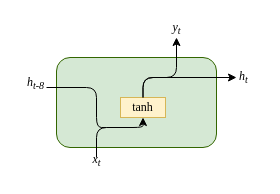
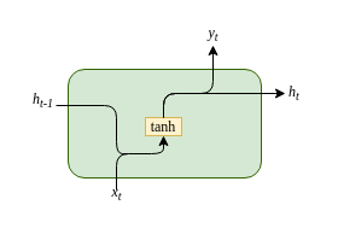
  <mxCell id="0" />
  <mxCell id="1" parent="0" />
  <mxCell id="2" value="" style="rounded=1;whiteSpace=wrap;html=1;fillColor=#d5e8d4;strokeColor=#336600;shadow=0;glass=0;comic=0;gradientColor=none;" vertex="1" parent="1"><mxGeometry x="56" y="57" width="160" height="90" as="geometry" /></mxCell>
- <mxCell id="3" value="tanh" style="rounded=0;whiteSpace=wrap;html=1;fillColor=#fff2cc;strokeColor=#d6b656;fontFamily=Georgia;verticalAlign=middle;align=center;labelPosition=center;verticalLabelPosition=middle;horizontal=1;" vertex="1" parent="1"><mxGeometry x="120" y="97" width="45" height="20" as="geometry" /></mxCell>
+ <mxCell id="3" value="tanh" style="rounded=0;whiteSpace=wrap;html=1;fillColor=#fff2cc;strokeColor=#d6b656;fontFamily=Georgia;verticalAlign=middle;align=center;labelPosition=center;verticalLabelPosition=middle;horizontal=1;" vertex="1" parent="1"><mxGeometry x="120" y="97" width="30" height="15" as="geometry" /></mxCell>
  <mxCell id="4" value="" style="edgeStyle=elbowEdgeStyle;elbow=vertical;endArrow=classic;html=1;fontFamily=Georgia;entryX=0.5;entryY=1;entryDx=0;entryDy=0;" edge="1" parent="1" target="3"><mxGeometry width="50" height="50" relative="1" as="geometry"><mxPoint x="96" y="157" as="sourcePoint" /><mxPoint x="126" y="147" as="targetPoint" /><Array as="points"><mxPoint x="106" y="127" /><mxPoint x="106" y="137" /></Array></mxGeometry></mxCell>
  <mxCell id="5" value="" style="edgeStyle=elbowEdgeStyle;elbow=horizontal;endArrow=none;html=1;fontFamily=Georgia;endFill=0;" edge="1" parent="1"><mxGeometry width="50" height="50" relative="1" as="geometry"><mxPoint x="46" y="87" as="sourcePoint" /><mxPoint x="106" y="127" as="targetPoint" /><Array as="points"><mxPoint x="96" y="107" /></Array></mxGeometry></mxCell>
  <mxCell id="6" value="" style="edgeStyle=elbowEdgeStyle;elbow=vertical;endArrow=classic;html=1;fontFamily=Georgia;exitX=0.5;exitY=0;exitDx=0;exitDy=0;" edge="1" parent="1" source="3"><mxGeometry width="50" height="50" relative="1" as="geometry"><mxPoint x="216" y="97" as="sourcePoint" /><mxPoint x="236" y="77" as="targetPoint" /><Array as="points"><mxPoint x="206" y="77" /></Array></mxGeometry></mxCell>
  <mxCell id="7" value="" style="edgeStyle=elbowEdgeStyle;elbow=vertical;endArrow=classic;html=1;fontFamily=Georgia;exitX=0.5;exitY=0;exitDx=0;exitDy=0;" edge="1" parent="1" source="3"><mxGeometry width="50" height="50" relative="1" as="geometry"><mxPoint x="136" y="87" as="sourcePoint" /><mxPoint x="176" y="37" as="targetPoint" /><Array as="points"><mxPoint x="156" y="77" /><mxPoint x="166" y="67" /></Array></mxGeometry></mxCell>
  <mxCell id="8" value="&lt;i&gt;x&lt;sub&gt;t&lt;/sub&gt;&lt;/i&gt;" style="text;html=1;resizable=0;points=[];autosize=1;align=center;verticalAlign=middle;spacingTop=-4;fontFamily=Georgia;" vertex="1" parent="1"><mxGeometry x="86" y="152" width="20" height="20" as="geometry" /></mxCell>
- <mxCell id="9" value="&lt;i&gt;h&lt;sub&gt;t-8&lt;/sub&gt;&lt;/i&gt;" style="text;html=1;resizable=0;points=[];autosize=1;align=center;verticalAlign=middle;spacingTop=-4;fontFamily=Georgia;" vertex="1" parent="1"><mxGeometry x="20" y="75" width="30" height="20" as="geometry" /></mxCell>
+ <mxCell id="9" value="&lt;i&gt;h&lt;sub&gt;t-1&lt;/sub&gt;&lt;/i&gt;" style="text;html=1;resizable=0;points=[];autosize=1;align=center;verticalAlign=middle;spacingTop=-4;fontFamily=Georgia;" vertex="1" parent="1"><mxGeometry x="20" y="75" width="30" height="20" as="geometry" /></mxCell>
  <mxCell id="10" value="&lt;i&gt;y&lt;sub&gt;t&lt;/sub&gt;&lt;/i&gt;" style="text;html=1;resizable=0;points=[];autosize=1;align=center;verticalAlign=middle;spacingTop=-4;fontFamily=Georgia;" vertex="1" parent="1"><mxGeometry x="161" y="20" width="30" height="20" as="geometry" /></mxCell>
  <mxCell id="11" value="&lt;i&gt;h&lt;sub&gt;t&lt;/sub&gt;&lt;/i&gt;" style="text;html=1;resizable=0;points=[];autosize=1;align=center;verticalAlign=middle;spacingTop=-4;fontFamily=Georgia;" vertex="1" parent="1"><mxGeometry x="228" y="68.5" width="30" height="20" as="geometry" /></mxCell>
